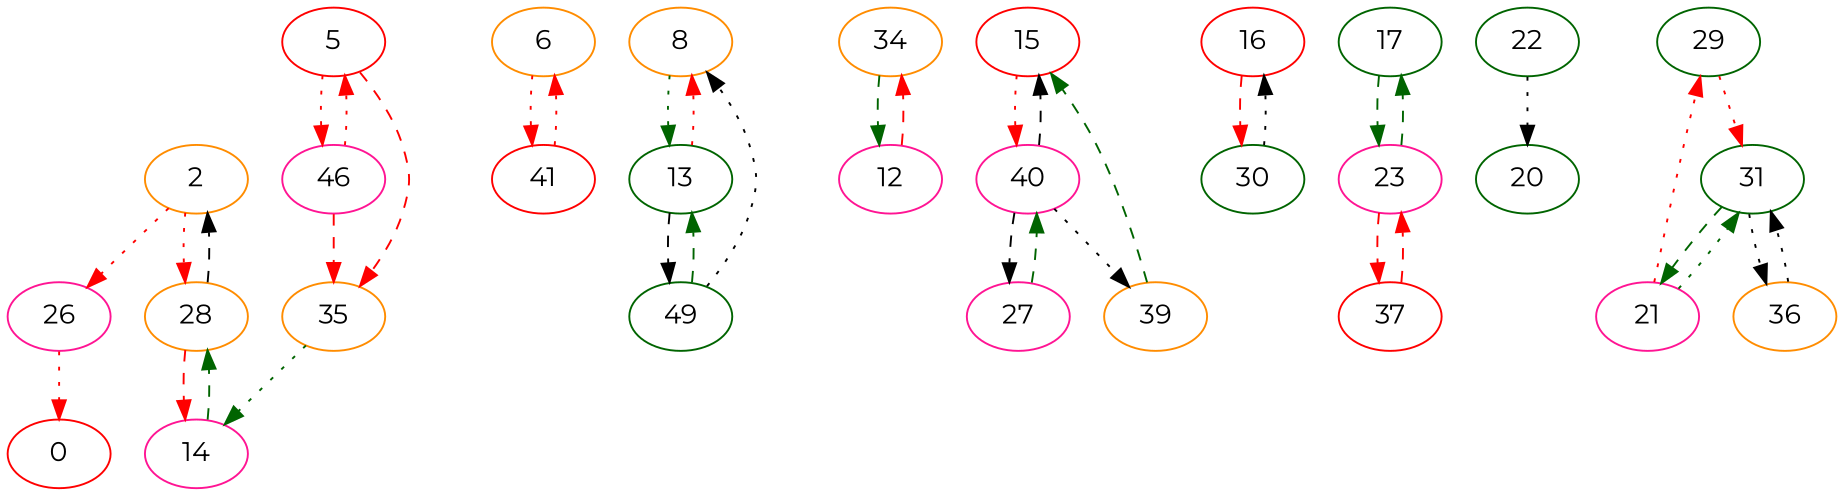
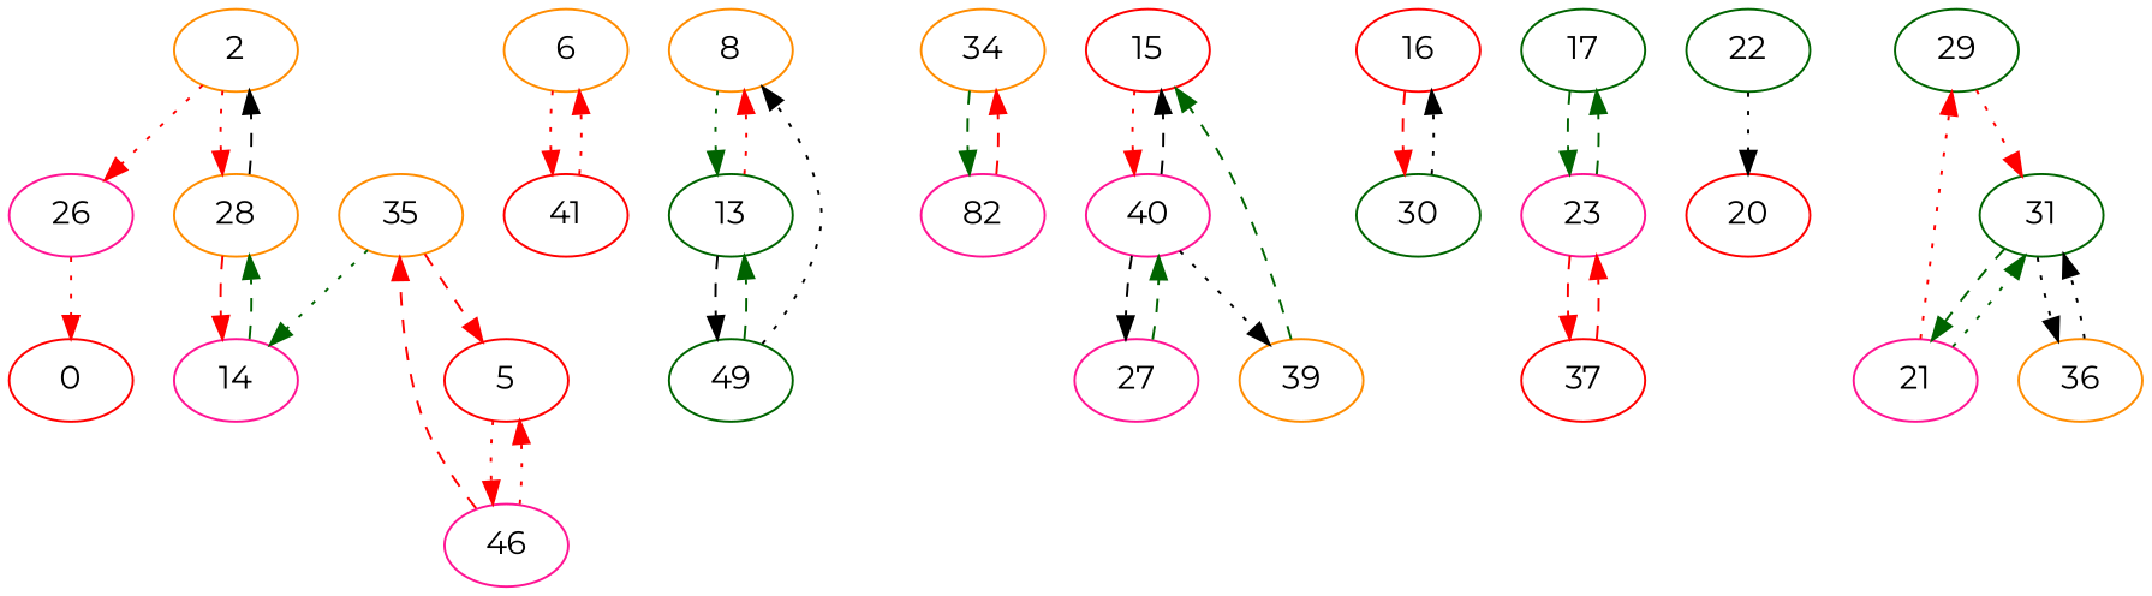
  digraph {
    fontname=Montserrat
    node [color=deeppink fontname=Montserrat]
    edge [color=red fontname=Montserrat style=dotted]
    0 [color=red]
    26
    2 [color=darkorange]
    28 [color=darkorange]
    14
    5 [color=red]
    46
    35 [color=darkorange]
    6 [color=darkorange]
    41 [color=red]
    8 [color=darkorange]
    13 [color=darkgreen]
    49 [color=darkgreen]
    34 [color=darkorange]
-   12
+   12 [label=82]
    15 [color=red]
    40
    27
    39 [color=darkorange]
    16 [color=red]
    30 [color=darkgreen]
    17 [color=darkgreen]
    23
    37 [color=red]
-   20 [color=darkgreen]
+   20 [color=red]
    22 [color=darkgreen]
    29 [color=darkgreen]
    21
    31 [color=darkgreen]
    36 [color=darkorange]
    26 -> 0
    2 -> 26
    2 -> 28
    28 -> 2 [color=black style=dashed]
    28 -> 14 [style=dashed]
    14 -> 28 [color=darkgreen style=dashed]
    5 -> 46
    46 -> 5
    46 -> 35 [style=dashed]
    35 -> 14 [color=darkgreen]
-   5 -> 35 [style=dashed]
+   35 -> 5 [style=dashed]
    6 -> 41
    41 -> 6
    8 -> 13 [color=darkgreen]
    13 -> 8
    13 -> 49 [color=black style=dashed]
    49 -> 8 [color=black]
    49 -> 13 [color=darkgreen style=dashed]
    34 -> 12 [color=darkgreen style=dashed]
    12 -> 34 [style=dashed]
    15 -> 40
    40 -> 15 [color=black style=dashed]
    40 -> 27 [color=black style=dashed]
    40 -> 39 [color=black]
    27 -> 40 [color=darkgreen style=dashed]
    39 -> 15 [color=darkgreen style=dashed]
    16 -> 30 [style=dashed]
    30 -> 16 [color=black]
    17 -> 23 [color=darkgreen style=dashed]
    23 -> 17 [color=darkgreen style=dashed]
    23 -> 37 [style=dashed]
    37 -> 23 [style=dashed]
    22 -> 20 [color=black]
    29 -> 31
    21 -> 29
    21 -> 31 [color=darkgreen]
    31 -> 21 [color=darkgreen style=dashed]
    31 -> 36 [color=black]
    36 -> 31 [color=black]
  }
